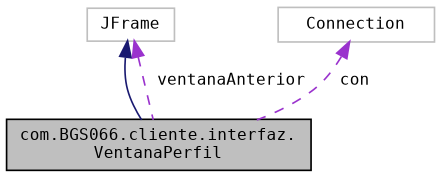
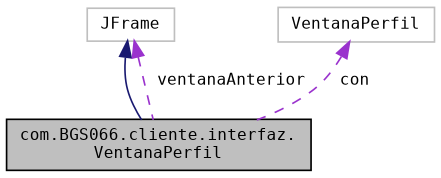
  digraph {
    fontname="DejaVu Sans Mono"
    node [color=grey75 fillcolor=white fontname="DejaVu Sans Mono" fontsize=10 shape=record style=filled]
    edge [color=darkorchid3 dir=back fontname="DejaVu Sans Mono" fontsize=10 labelfontname=Helvetica labelfontsize=10 style=dashed]
    n1 [color=black fillcolor=grey75 fontcolor=black height=0.2 label="com.BGS066.cliente.interfaz.\lVentanaPerfil" width=0.4]
    n2 [height=0.2 label=JFrame width=0.4]
-   n3 [height=0.2 label=Connection width=0.4]
+   n3 [height=0.2 label=VentanaPerfil width=0.4]
    n2 -> n1 [color=midnightblue style=solid]
    n2 -> n1 [label=" ventanaAnterior"]
    n3 -> n1 [label=" con"]
  }
